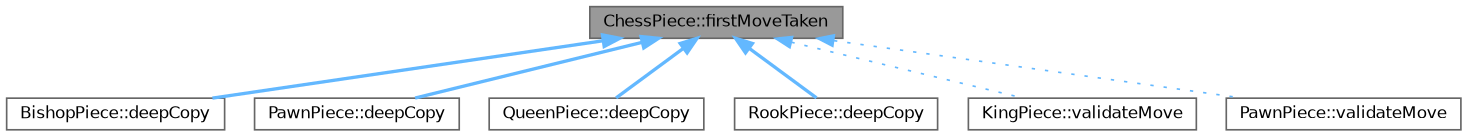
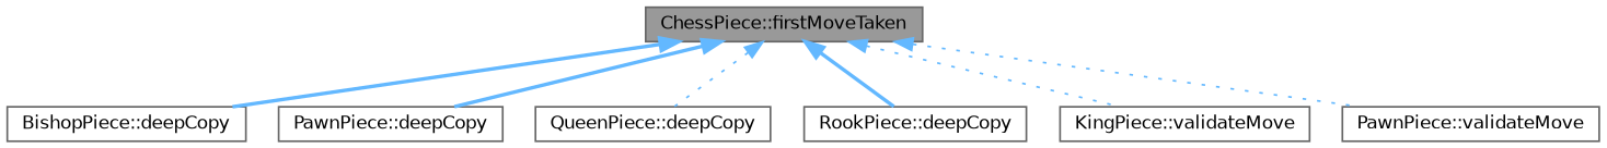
  digraph {
    rankdir=TB
    node [color=grey40 fillcolor=white fontname=Helvetica fontsize=10 shape=box style=filled]
    edge [color=steelblue1 dir=back fontname=Helvetica fontsize=10 labelfontname=Helvetica labelfontsize=10 style=bold]
    n1 [color=gray40 fillcolor=grey60 fontcolor=black height=0.2 label="ChessPiece::firstMoveTaken" width=0.4]
    n2 [height=0.2 label="BishopPiece::deepCopy" width=0.4]
    n3 [height=0.2 label="PawnPiece::deepCopy" width=0.4]
    n4 [height=0.2 label="QueenPiece::deepCopy" width=0.4]
    n5 [height=0.2 label="RookPiece::deepCopy" width=0.4]
    n6 [height=0.2 label="KingPiece::validateMove" width=0.4]
    n7 [height=0.2 label="PawnPiece::validateMove" width=0.4]
    n1 -> n2
    n1 -> n3
-   n1 -> n4
+   n1 -> n4 [style=dotted]
    n1 -> n5
    n1 -> n6 [style=dotted]
    n1 -> n7 [style=dotted]
  }
